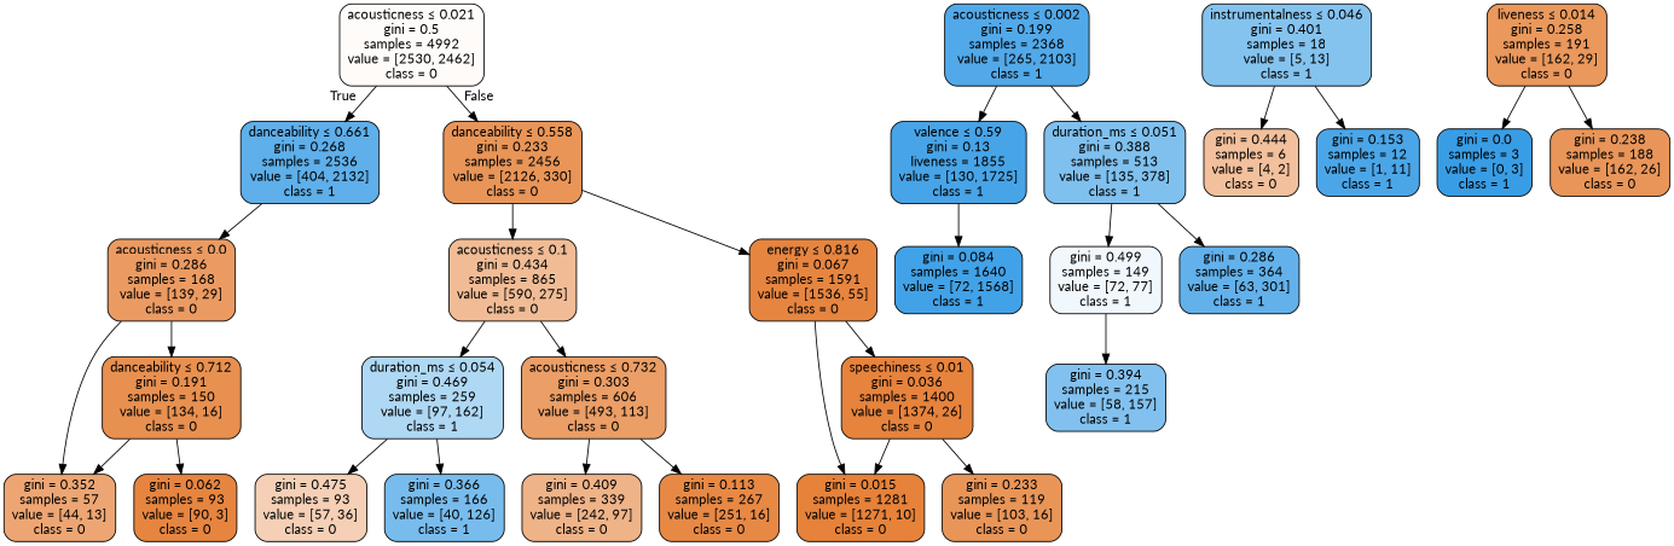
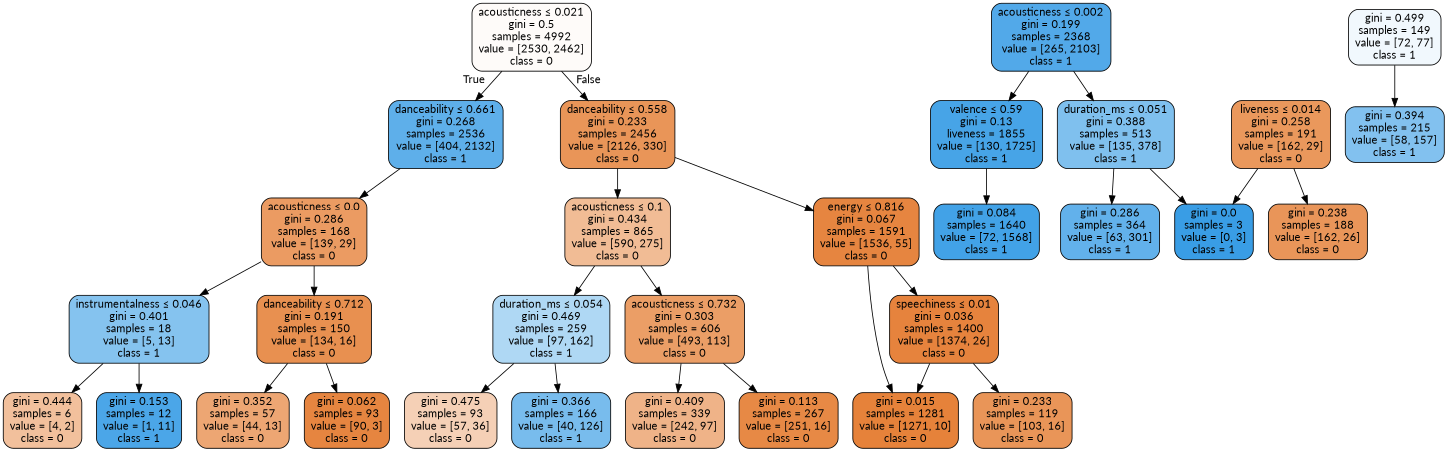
  digraph {
    fontname=Lato
    node [color=black fillcolor="#e58139d7" fontname=Lato shape=box style="filled, rounded"]
    edge [fontname=Lato]
    n1 [fillcolor="#e5813907" label=<acousticness &le; 0.021<br/>gini = 0.5<br/>samples = 4992<br/>value = [2530, 2462]<br/>class = 0>]
    n2 [fillcolor="#399de5cf" label=<danceability &le; 0.661<br/>gini = 0.268<br/>samples = 2536<br/>value = [404, 2132]<br/>class = 1>]
    n3 [label=<danceability &le; 0.558<br/>gini = 0.233<br/>samples = 2456<br/>value = [2126, 330]<br/>class = 0>]
    n4 [fillcolor="#e58139ca" label=<acousticness &le; 0.0<br/>gini = 0.286<br/>samples = 168<br/>value = [139, 29]<br/>class = 0>]
    n5 [fillcolor="#e5813988" label=<acousticness &le; 0.1<br/>gini = 0.434<br/>samples = 865<br/>value = [590, 275]<br/>class = 0>]
    n6 [fillcolor="#e58139f6" label=<energy &le; 0.816<br/>gini = 0.067<br/>samples = 1591<br/>value = [1536, 55]<br/>class = 0>]
    n7 [fillcolor="#399de5df" label=<acousticness &le; 0.002<br/>gini = 0.199<br/>samples = 2368<br/>value = [265, 2103]<br/>class = 1>]
    n8 [fillcolor="#399de5ec" label=<valence &le; 0.59<br/>gini = 0.13<br/>liveness = 1855<br/>value = [130, 1725]<br/>class = 1>]
    n9 [fillcolor="#399de5a4" label=<duration_ms &le; 0.051<br/>gini = 0.388<br/>samples = 513<br/>value = [135, 378]<br/>class = 1>]
    n10 [fillcolor="#399de59d" label=<instrumentalness &le; 0.046<br/>gini = 0.401<br/>samples = 18<br/>value = [5, 13]<br/>class = 1>]
    n11 [fillcolor="#e58139e1" label=<danceability &le; 0.712<br/>gini = 0.191<br/>samples = 150<br/>value = [134, 16]<br/>class = 0>]
    n12 [fillcolor="#399de5f3" label=<gini = 0.084<br/>samples = 1640<br/>value = [72, 1568]<br/>class = 1>]
    n13 [fillcolor="#399de511" label=<gini = 0.499<br/>samples = 149<br/>value = [72, 77]<br/>class = 1>]
    n14 [fillcolor="#399de5ca" label=<gini = 0.286<br/>samples = 364<br/>value = [63, 301]<br/>class = 1>]
    n15 [fillcolor="#399de5a1" label=<gini = 0.394<br/>samples = 215<br/>value = [58, 157]<br/>class = 1>]
    n16 [fillcolor="#e581397f" label=<gini = 0.444<br/>samples = 6<br/>value = [4, 2]<br/>class = 0>]
    n17 [fillcolor="#399de5e8" label=<gini = 0.153<br/>samples = 12<br/>value = [1, 11]<br/>class = 1>]
    n18 [fillcolor="#e58139b4" label=<gini = 0.352<br/>samples = 57<br/>value = [44, 13]<br/>class = 0>]
    n19 [fillcolor="#e58139f6" label=<gini = 0.062<br/>samples = 93<br/>value = [90, 3]<br/>class = 0>]
    n20 [fillcolor="#399de566" label=<duration_ms &le; 0.054<br/>gini = 0.469<br/>samples = 259<br/>value = [97, 162]<br/>class = 1>]
    n21 [fillcolor="#e58139c5" label=<acousticness &le; 0.732<br/>gini = 0.303<br/>samples = 606<br/>value = [493, 113]<br/>class = 0>]
    n22 [fillcolor="#e58139fa" label=<speechiness &le; 0.01<br/>gini = 0.036<br/>samples = 1400<br/>value = [1374, 26]<br/>class = 0>]
    n23 [fillcolor="#e58139fd" label=<gini = 0.015<br/>samples = 1281<br/>value = [1271, 10]<br/>class = 0>]
    n24 [fillcolor="#e581395e" label=<gini = 0.475<br/>samples = 93<br/>value = [57, 36]<br/>class = 0>]
    n25 [fillcolor="#399de5ae" label=<gini = 0.366<br/>samples = 166<br/>value = [40, 126]<br/>class = 1>]
    n26 [fillcolor="#e5813999" label=<gini = 0.409<br/>samples = 339<br/>value = [242, 97]<br/>class = 0>]
    n27 [fillcolor="#e58139ef" label=<gini = 0.113<br/>samples = 267<br/>value = [251, 16]<br/>class = 0>]
    n28 [label=<gini = 0.233<br/>samples = 119<br/>value = [103, 16]<br/>class = 0>]
    n29 [fillcolor="#e58139d1" label=<liveness &le; 0.014<br/>gini = 0.258<br/>samples = 191<br/>value = [162, 29]<br/>class = 0>]
    n30 [fillcolor="#399de5ff" label=<gini = 0.0<br/>samples = 3<br/>value = [0, 3]<br/>class = 1>]
    n31 [fillcolor="#e58139d6" label=<gini = 0.238<br/>samples = 188<br/>value = [162, 26]<br/>class = 0>]
    n1 -> n2 [headlabel=True labelangle=45 labeldistance=2.5]
    n1 -> n3 [headlabel=False labelangle=-45 labeldistance=2.5]
    n2 -> n4
    n3 -> n5
    n3 -> n6
-   n4 -> n18
+   n4 -> n10
    n4 -> n11
    n5 -> n20
    n5 -> n21
    n6 -> n22
    n6 -> n23
    n7 -> n8
    n7 -> n9
    n8 -> n12
-   n9 -> n13
+   n9 -> n30
    n9 -> n14
    n10 -> n16
    n10 -> n17
    n11 -> n18
    n11 -> n19
    n13 -> n15
    n20 -> n24
    n20 -> n25
    n21 -> n26
    n21 -> n27
    n22 -> n23
    n22 -> n28
    n29 -> n30
    n29 -> n31
  }
